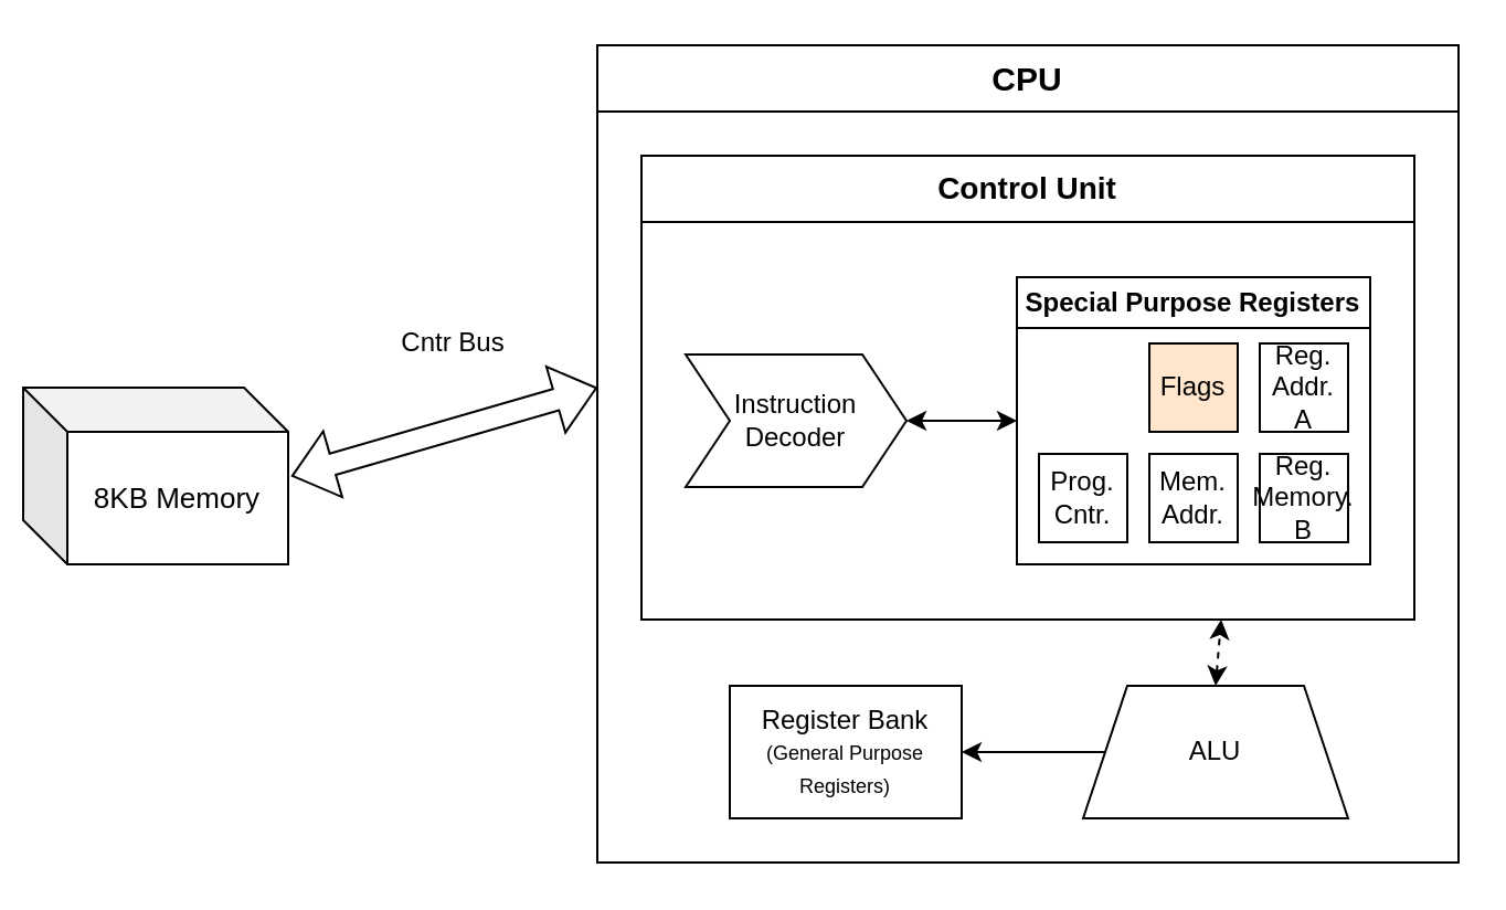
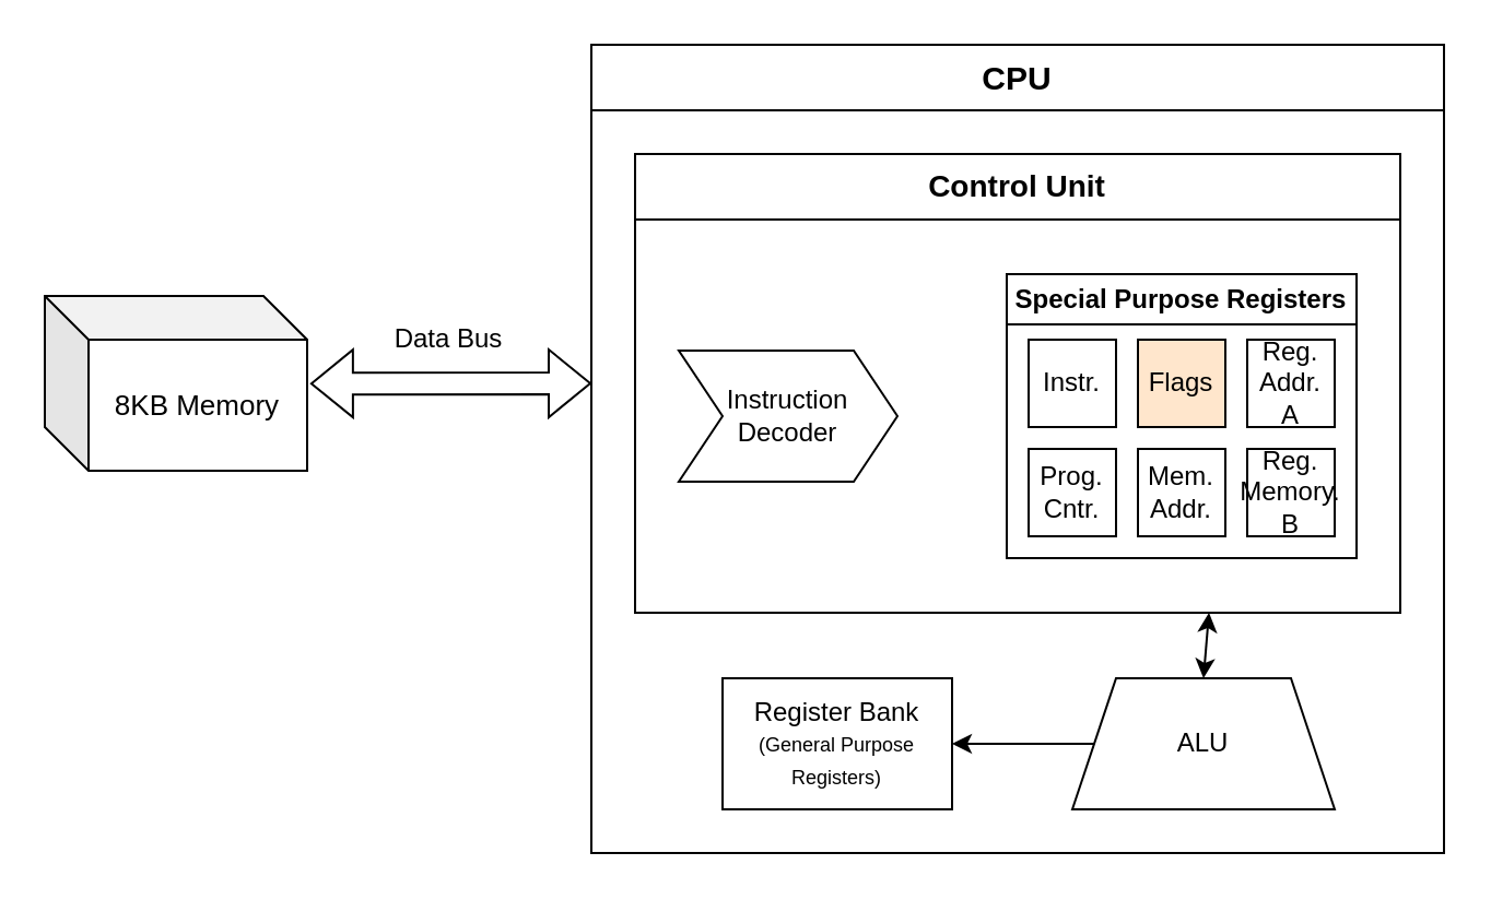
  <mxCell id="0" />
  <mxCell id="1" parent="0" />
  <mxCell id="2" value="" style="shape=flexArrow;endArrow=classic;startArrow=classic;html=1;rounded=0;entryX=1.012;entryY=0.501;entryDx=0;entryDy=0;entryPerimeter=0;exitX=1;exitY=1;exitDx=0;exitDy=0;" parent="1" source="3" target="14" edge="1"><mxGeometry width="100" height="100" relative="1" as="geometry"><mxPoint x="260" y="176" as="sourcePoint" /><mxPoint x="720" y="120" as="targetPoint" /></mxGeometry></mxCell>
- <mxCell id="3" value="Cntr Bus" style="text;html=1;align=center;verticalAlign=middle;whiteSpace=wrap;rounded=0;" parent="1" vertex="1"><mxGeometry x="140" y="135" width="130" height="40" as="geometry" /></mxCell>
+ <mxCell id="3" value="Data Bus" style="text;html=1;align=center;verticalAlign=middle;whiteSpace=wrap;rounded=0;" parent="1" vertex="1"><mxGeometry x="140" y="135" width="130" height="40" as="geometry" /></mxCell>
  <mxCell id="4" value="&lt;font style=&quot;font-size: 14px;&quot;&gt;Control Unit&lt;/font&gt;" style="swimlane;whiteSpace=wrap;html=1;startSize=30;" parent="1" vertex="1"><mxGeometry x="290" y="70" width="350" height="210" as="geometry" /></mxCell>
  <mxCell id="5" value="&lt;div&gt;Instruction Decoder&lt;/div&gt;" style="shape=step;perimeter=stepPerimeter;whiteSpace=wrap;html=1;fixedSize=1;" parent="4" vertex="1"><mxGeometry x="20" y="90" width="100" height="60" as="geometry" /></mxCell>
  <mxCell id="6" value="Special Purpose Registers" style="swimlane;whiteSpace=wrap;html=1;" parent="4" vertex="1"><mxGeometry x="170" y="55" width="160" height="130" as="geometry" /></mxCell>
+ <mxCell id="7" value="Instr." style="rounded=0;whiteSpace=wrap;html=1;" parent="6" vertex="1"><mxGeometry x="10" y="30" width="40" height="40" as="geometry" /></mxCell>
  <mxCell id="8" value="Prog. Cntr." style="rounded=0;whiteSpace=wrap;html=1;" parent="6" vertex="1"><mxGeometry x="10" y="80" width="40" height="40" as="geometry" /></mxCell>
  <mxCell id="9" value="Mem. Addr." style="rounded=0;whiteSpace=wrap;html=1;" parent="6" vertex="1"><mxGeometry x="60" y="80" width="40" height="40" as="geometry" /></mxCell>
  <mxCell id="10" value="Reg. Memory. B" style="rounded=0;whiteSpace=wrap;html=1;" parent="6" vertex="1"><mxGeometry x="110" y="80" width="40" height="40" as="geometry" /></mxCell>
  <mxCell id="11" value="Reg. Addr. A" style="rounded=0;whiteSpace=wrap;html=1;" parent="6" vertex="1"><mxGeometry x="110" y="30" width="40" height="40" as="geometry" /></mxCell>
  <mxCell id="12" value="Flags" style="rounded=0;whiteSpace=wrap;html=1;fillColor=#ffe6cc;" parent="6" vertex="1"><mxGeometry x="60" y="30" width="40" height="40" as="geometry" /></mxCell>
- <mxCell id="13" value="" style="endArrow=classic;startArrow=classic;html=1;rounded=0;exitX=0;exitY=0.5;exitDx=0;exitDy=0;entryX=1;entryY=0.5;entryDx=0;entryDy=0;" parent="4" source="6" target="5" edge="1"><mxGeometry width="50" height="50" relative="1" as="geometry"><mxPoint x="260" y="170" as="sourcePoint" /><mxPoint x="100" y="140" as="targetPoint" /></mxGeometry></mxCell>
- <mxCell id="14" value="&lt;font style=&quot;font-size: 13px;&quot;&gt;8KB Memory&lt;/font&gt;" style="shape=cube;whiteSpace=wrap;html=1;boundedLbl=1;backgroundOutline=1;darkOpacity=0.05;darkOpacity2=0.1;" parent="1" vertex="1"><mxGeometry x="10" y="175" width="120" height="80" as="geometry" /></mxCell>
+ <mxCell id="14" value="&lt;font style=&quot;font-size: 13px;&quot;&gt;8KB Memory&lt;/font&gt;" style="shape=cube;whiteSpace=wrap;html=1;boundedLbl=1;backgroundOutline=1;darkOpacity=0.05;darkOpacity2=0.1;" parent="1" vertex="1"><mxGeometry x="20" y="135" width="120" height="80" as="geometry" /></mxCell>
  <mxCell id="15" value="&lt;font style=&quot;font-size: 15px;&quot;&gt;CPU&lt;/font&gt;" style="swimlane;whiteSpace=wrap;html=1;startSize=30;" parent="1" vertex="1"><mxGeometry x="270" y="20" width="390" height="370" as="geometry" /></mxCell>
  <mxCell id="16" value="Register Bank &lt;font style=&quot;font-size: 9px;&quot;&gt;(General Purpose Registers)&lt;/font&gt;" style="rounded=0;whiteSpace=wrap;html=1;" parent="15" vertex="1"><mxGeometry x="60" y="290" width="105" height="60" as="geometry" /></mxCell>
  <mxCell id="17" value="ALU" style="shape=trapezoid;perimeter=trapezoidPerimeter;whiteSpace=wrap;html=1;fixedSize=1;" parent="15" vertex="1"><mxGeometry x="220" y="290" width="120" height="60" as="geometry" /></mxCell>
  <mxCell id="18" value="" style="endArrow=none;startArrow=classic;html=1;rounded=0;exitX=1;exitY=0.5;exitDx=0;exitDy=0;entryX=0;entryY=0.5;entryDx=0;entryDy=0;" parent="15" source="16" target="17" edge="1"><mxGeometry width="50" height="50" relative="1" as="geometry"><mxPoint x="290" y="300" as="sourcePoint" /><mxPoint x="303" y="270" as="targetPoint" /></mxGeometry></mxCell>
- <mxCell id="19" value="" style="endArrow=classic;startArrow=classic;html=1;rounded=0;exitX=0.5;exitY=0;exitDx=0;exitDy=0;entryX=0.75;entryY=1;entryDx=0;entryDy=0;dashed=1;" parent="1" source="17" target="4" edge="1"><mxGeometry width="50" height="50" relative="1" as="geometry"><mxPoint x="403" y="320" as="sourcePoint" /><mxPoint x="388" y="290" as="targetPoint" /></mxGeometry></mxCell>
+ <mxCell id="19" value="" style="endArrow=classic;startArrow=classic;html=1;rounded=0;exitX=0.5;exitY=0;exitDx=0;exitDy=0;entryX=0.75;entryY=1;entryDx=0;entryDy=0;" parent="1" source="17" target="4" edge="1"><mxGeometry width="50" height="50" relative="1" as="geometry"><mxPoint x="403" y="320" as="sourcePoint" /><mxPoint x="388" y="290" as="targetPoint" /></mxGeometry></mxCell>
